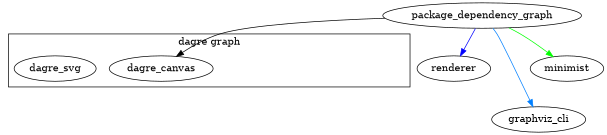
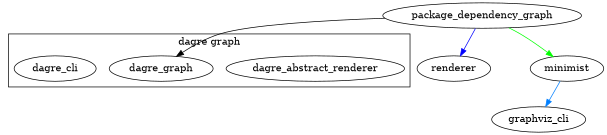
  digraph {
    compound=true
-   dagre_canvas
-   dagre_svg
+   dagre_abstract_renderer
+   dagre_canvas [label=dagre_graph]
+   dagre_svg [label=dagre_cli]
    package_dependency_graph
    n5 [label=renderer]
    graphviz_cli
    minimist
    subgraph cluster_1 {
      color="#000000"
      label="dagre graph"
+     dagre_abstract_renderer
      dagre_canvas
      dagre_svg
    }
    package_dependency_graph -> dagre_canvas [color="#000000"]
    package_dependency_graph -> n5 [color="#0000ff"]
-   package_dependency_graph -> graphviz_cli [color="#007fff"]
+   minimist -> graphviz_cli [color="#007fff"]
    package_dependency_graph -> minimist [color="#00ff00"]
  }
